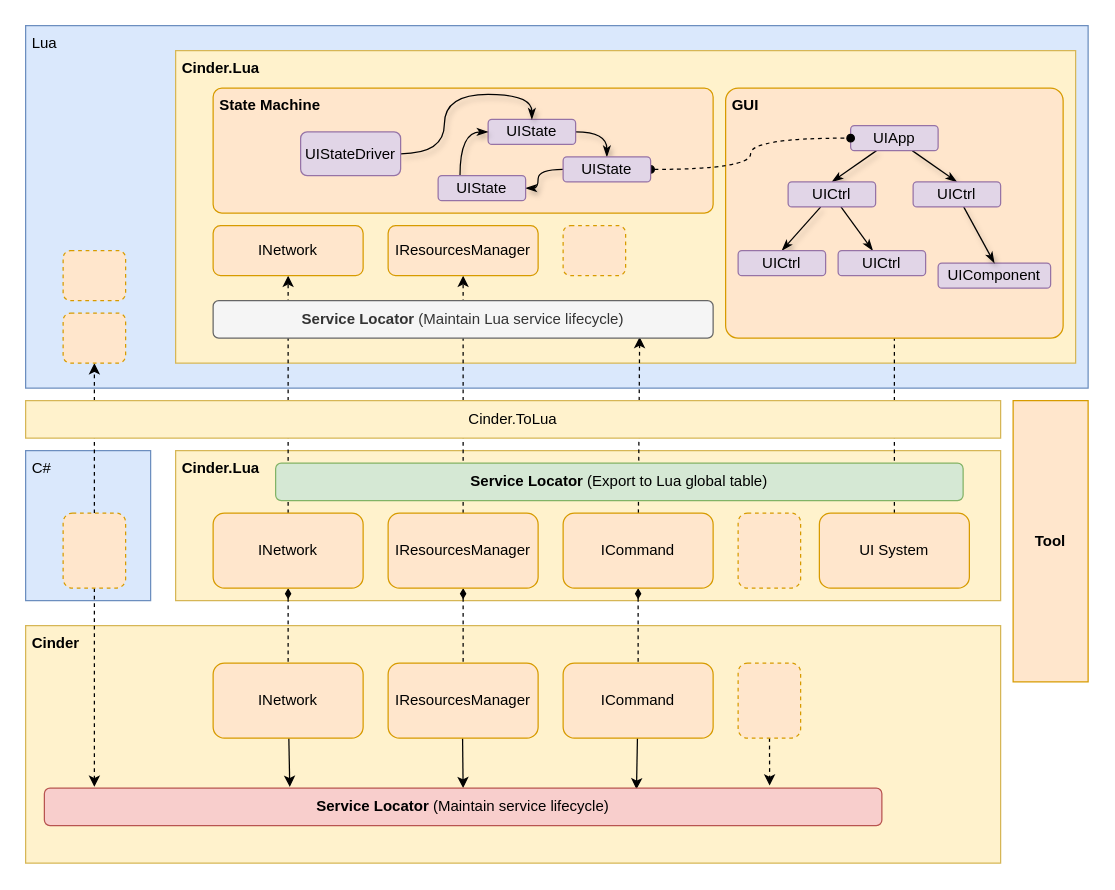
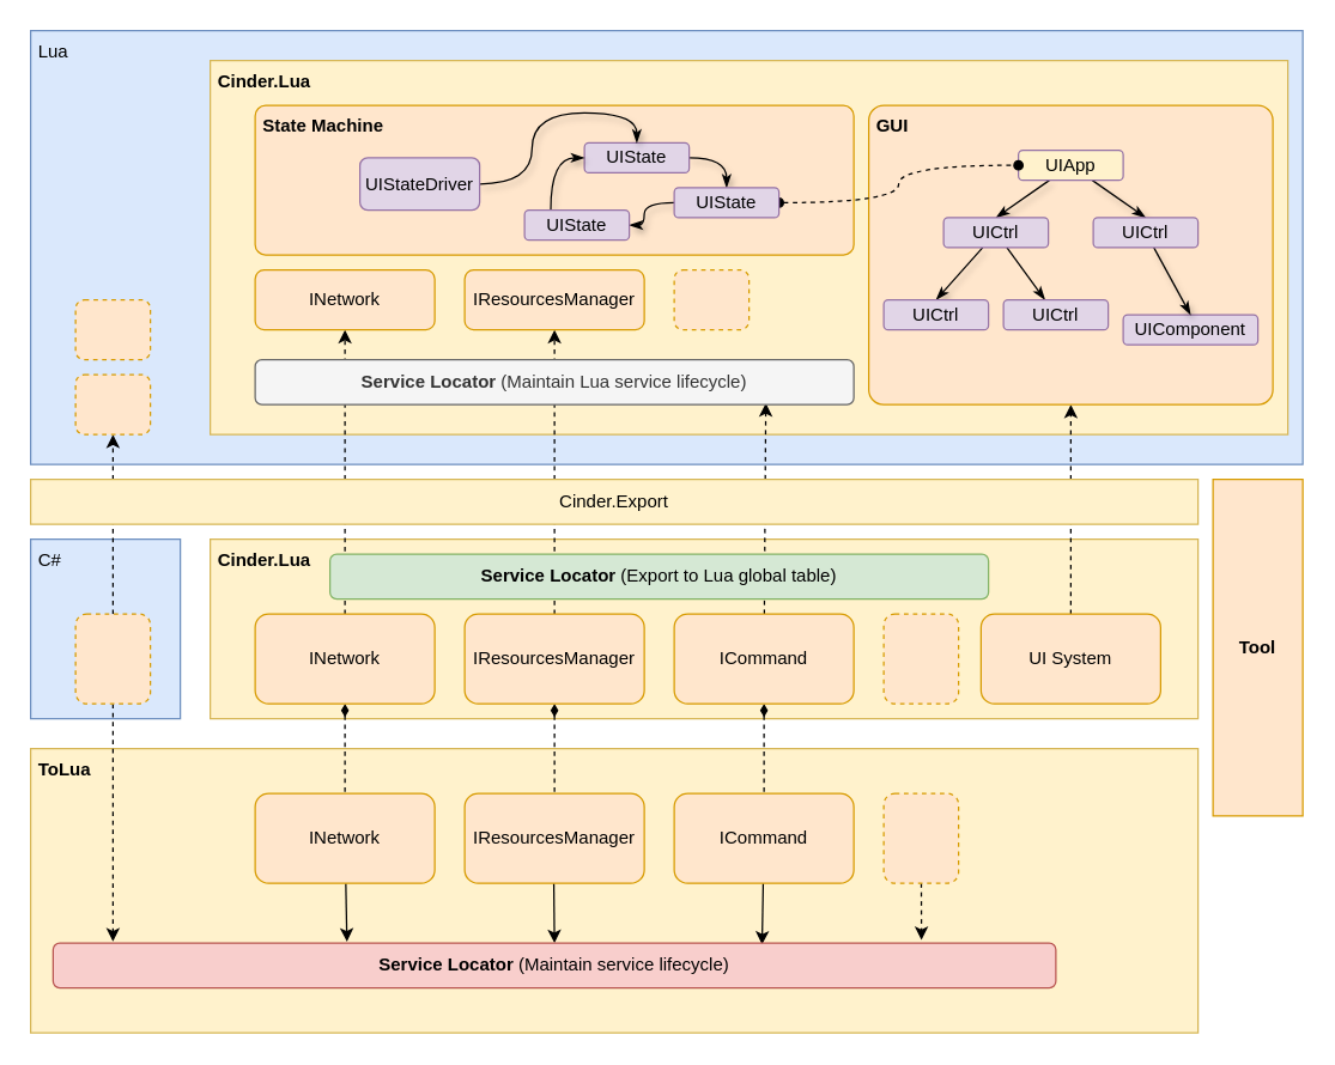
  <mxCell id="0" />
  <mxCell id="1" parent="0" />
  <mxCell id="2" value="&amp;nbsp;C#" style="rounded=0;whiteSpace=wrap;html=1;align=left;fillColor=#dae8fc;strokeColor=#6c8ebf;fontColor=#000000;verticalAlign=top;" parent="1" vertex="1"><mxGeometry x="20" y="360" width="100" height="120" as="geometry" /></mxCell>
  <mxCell id="3" value="&amp;nbsp;Lua" style="rounded=0;whiteSpace=wrap;html=1;align=left;fillColor=#dae8fc;strokeColor=#6c8ebf;fontColor=#000000;verticalAlign=top;" parent="1" vertex="1"><mxGeometry x="20" y="20" width="850" height="290" as="geometry" /></mxCell>
  <mxCell id="4" value="&amp;nbsp;Cinder.Lua" style="rounded=0;whiteSpace=wrap;html=1;align=left;verticalAlign=top;fillColor=#fff2cc;strokeColor=#d6b656;fontColor=#000000;fontStyle=1" parent="1" vertex="1"><mxGeometry x="140" y="40" width="720" height="250" as="geometry" /></mxCell>
- <mxCell id="5" value="&amp;nbsp;Cinder" style="rounded=0;whiteSpace=wrap;html=1;align=left;verticalAlign=top;fillColor=#fff2cc;strokeColor=#d6b656;fontColor=#000000;fontStyle=1" parent="1" vertex="1"><mxGeometry x="20" y="500" width="780" height="190" as="geometry" /></mxCell>
+ <mxCell id="5" value="&amp;nbsp;ToLua" style="rounded=0;whiteSpace=wrap;html=1;align=left;verticalAlign=top;fillColor=#fff2cc;strokeColor=#d6b656;fontColor=#000000;fontStyle=1" parent="1" vertex="1"><mxGeometry x="20" y="500" width="780" height="190" as="geometry" /></mxCell>
  <mxCell id="6" style="rounded=0;orthogonalLoop=1;jettySize=auto;html=1;strokeColor=#000000;entryX=0.293;entryY=-0.033;entryDx=0;entryDy=0;entryPerimeter=0;" parent="1" source="7" target="26" edge="1"><mxGeometry relative="1" as="geometry"><mxPoint x="225" y="632" as="targetPoint" /></mxGeometry></mxCell>
  <mxCell id="7" value="INetwork" style="rounded=1;whiteSpace=wrap;html=1;align=center;fillColor=#ffe6cc;strokeColor=#d79b00;fontColor=#000000;" parent="1" vertex="1"><mxGeometry x="170" y="530" width="120" height="60" as="geometry" /></mxCell>
  <mxCell id="8" style="rounded=0;orthogonalLoop=1;jettySize=auto;html=1;entryX=0.5;entryY=0;entryDx=0;entryDy=0;strokeColor=#000000;" parent="1" target="26" edge="1"><mxGeometry relative="1" as="geometry"><mxPoint x="369.565" y="590" as="sourcePoint" /><mxPoint x="368.97" y="630.99" as="targetPoint" /></mxGeometry></mxCell>
  <mxCell id="9" value="IResourcesManager" style="rounded=1;whiteSpace=wrap;html=1;align=center;fillColor=#ffe6cc;strokeColor=#d79b00;fontColor=#000000;" parent="1" vertex="1"><mxGeometry x="310" y="530" width="120" height="60" as="geometry" /></mxCell>
  <mxCell id="10" style="rounded=0;orthogonalLoop=1;jettySize=auto;html=1;strokeColor=#000000;entryX=0.707;entryY=0.033;entryDx=0;entryDy=0;entryPerimeter=0;" parent="1" source="11" target="26" edge="1"><mxGeometry relative="1" as="geometry"><mxPoint x="515" y="628" as="targetPoint" /></mxGeometry></mxCell>
  <mxCell id="11" value="ICommand" style="rounded=1;whiteSpace=wrap;html=1;align=center;fillColor=#ffe6cc;strokeColor=#d79b00;fontColor=#000000;" parent="1" vertex="1"><mxGeometry x="450" y="530" width="120" height="60" as="geometry" /></mxCell>
  <mxCell id="12" style="rounded=0;orthogonalLoop=1;jettySize=auto;html=1;dashed=1;strokeColor=#000000;entryX=0.866;entryY=-0.067;entryDx=0;entryDy=0;entryPerimeter=0;" parent="1" source="13" target="26" edge="1"><mxGeometry relative="1" as="geometry" /></mxCell>
  <mxCell id="13" value="" style="rounded=1;whiteSpace=wrap;html=1;align=center;dashed=1;fillColor=#ffe6cc;strokeColor=#d79b00;fontColor=#000000;" parent="1" vertex="1"><mxGeometry x="590" y="530" width="50" height="60" as="geometry" /></mxCell>
  <mxCell id="14" value="&amp;nbsp;Cinder.Lua" style="rounded=0;whiteSpace=wrap;html=1;align=left;verticalAlign=top;fillColor=#fff2cc;strokeColor=#d6b656;fontColor=#000000;fontStyle=1" parent="1" vertex="1"><mxGeometry x="140" y="360" width="660" height="120" as="geometry" /></mxCell>
  <mxCell id="15" style="edgeStyle=orthogonalEdgeStyle;rounded=0;orthogonalLoop=1;jettySize=auto;html=1;entryX=0.5;entryY=0;entryDx=0;entryDy=0;dashed=1;strokeColor=#000000;startArrow=diamondThin;startFill=1;endArrow=none;endFill=0;" parent="1" source="17" target="7" edge="1"><mxGeometry relative="1" as="geometry" /></mxCell>
  <mxCell id="16" style="rounded=0;orthogonalLoop=1;jettySize=auto;html=1;entryX=0.5;entryY=1;entryDx=0;entryDy=0;dashed=1;strokeColor=#000000;labelBorderColor=#FFFFFF;" parent="1" source="17" target="32" edge="1"><mxGeometry relative="1" as="geometry" /></mxCell>
  <mxCell id="17" value="INetwork" style="rounded=1;whiteSpace=wrap;html=1;align=center;fillColor=#ffe6cc;strokeColor=#d79b00;fontColor=#000000;" parent="1" vertex="1"><mxGeometry x="170" y="410" width="120" height="60" as="geometry" /></mxCell>
  <mxCell id="18" style="edgeStyle=orthogonalEdgeStyle;rounded=0;orthogonalLoop=1;jettySize=auto;html=1;dashed=1;strokeColor=#000000;endArrow=none;endFill=0;startArrow=diamondThin;startFill=1;" parent="1" source="20" target="9" edge="1"><mxGeometry relative="1" as="geometry" /></mxCell>
  <mxCell id="19" style="edgeStyle=none;rounded=0;orthogonalLoop=1;jettySize=auto;html=1;entryX=0.5;entryY=1;entryDx=0;entryDy=0;dashed=1;strokeColor=#000000;" parent="1" source="20" target="33" edge="1"><mxGeometry relative="1" as="geometry" /></mxCell>
  <mxCell id="20" value="IResourcesManager" style="rounded=1;whiteSpace=wrap;html=1;align=center;fillColor=#ffe6cc;strokeColor=#d79b00;fontColor=#000000;labelBackgroundColor=none;" parent="1" vertex="1"><mxGeometry x="310" y="410" width="120" height="60" as="geometry" /></mxCell>
  <mxCell id="21" style="edgeStyle=orthogonalEdgeStyle;rounded=0;orthogonalLoop=1;jettySize=auto;html=1;entryX=0.5;entryY=0;entryDx=0;entryDy=0;dashed=1;strokeColor=#000000;endArrow=none;endFill=0;startArrow=diamondThin;startFill=1;" parent="1" source="23" target="11" edge="1"><mxGeometry relative="1" as="geometry" /></mxCell>
  <mxCell id="22" style="edgeStyle=none;rounded=0;orthogonalLoop=1;jettySize=auto;html=1;entryX=0.853;entryY=0.967;entryDx=0;entryDy=0;dashed=1;strokeColor=#000000;entryPerimeter=0;" parent="1" source="23" target="48" edge="1"><mxGeometry relative="1" as="geometry"><mxPoint x="510" y="280" as="targetPoint" /></mxGeometry></mxCell>
  <mxCell id="23" value="ICommand" style="rounded=1;whiteSpace=wrap;html=1;align=center;fillColor=#ffe6cc;strokeColor=#d79b00;fontColor=#000000;" parent="1" vertex="1"><mxGeometry x="450" y="410" width="120" height="60" as="geometry" /></mxCell>
- <mxCell id="24" style="edgeStyle=none;rounded=0;orthogonalLoop=1;jettySize=auto;html=1;entryX=0.5;entryY=1;entryDx=0;entryDy=0;dashed=1;strokeColor=#000000;endArrow=none;" parent="1" source="25" target="31" edge="1"><mxGeometry relative="1" as="geometry" /></mxCell>
+ <mxCell id="24" style="edgeStyle=none;rounded=0;orthogonalLoop=1;jettySize=auto;html=1;entryX=0.5;entryY=1;entryDx=0;entryDy=0;dashed=1;strokeColor=#000000;" parent="1" source="25" target="31" edge="1"><mxGeometry relative="1" as="geometry" /></mxCell>
  <mxCell id="25" value="UI System" style="rounded=1;whiteSpace=wrap;html=1;align=center;fillColor=#ffe6cc;strokeColor=#d79b00;fontColor=#000000;" parent="1" vertex="1"><mxGeometry x="655" y="410" width="120" height="60" as="geometry" /></mxCell>
  <mxCell id="26" value="Service Locator&amp;nbsp;&lt;span style=&quot;font-weight: normal&quot;&gt;(Maintain service lifecycle)&lt;/span&gt;" style="rounded=1;whiteSpace=wrap;html=1;align=center;fillColor=#f8cecc;strokeColor=#b85450;fontColor=#000000;fontStyle=1" parent="1" vertex="1"><mxGeometry x="35" y="630" width="670" height="30" as="geometry" /></mxCell>
  <mxCell id="27" style="rounded=0;orthogonalLoop=1;jettySize=auto;html=1;exitX=0.5;exitY=1;exitDx=0;exitDy=0;strokeColor=#000000;dashed=1;" parent="1" source="47" edge="1"><mxGeometry relative="1" as="geometry"><mxPoint x="75" y="629" as="targetPoint" /></mxGeometry></mxCell>
  <mxCell id="28" style="rounded=0;orthogonalLoop=1;jettySize=auto;html=1;entryX=0.5;entryY=1;entryDx=0;entryDy=0;dashed=1;exitX=0.5;exitY=0;exitDx=0;exitDy=0;" parent="1" source="47" target="60" edge="1"><mxGeometry relative="1" as="geometry" /></mxCell>
  <mxCell id="29" value="" style="rounded=1;whiteSpace=wrap;html=1;align=center;dashed=1;fillColor=#ffe6cc;strokeColor=#d79b00;fontColor=#000000;" parent="1" vertex="1"><mxGeometry x="590" y="410" width="50" height="60" as="geometry" /></mxCell>
- <mxCell id="30" value="Service Locator &lt;span style=&quot;font-weight: normal&quot;&gt;(Export to Lua global table)&lt;/span&gt;" style="rounded=1;whiteSpace=wrap;html=1;align=center;fillColor=#d5e8d4;strokeColor=#82b366;fontColor=#000000;fontStyle=1" parent="1" vertex="1"><mxGeometry x="220" y="370" width="550" height="30" as="geometry" /></mxCell>
+ <mxCell id="30" value="Service Locator &lt;span style=&quot;font-weight: normal&quot;&gt;(Export to Lua global table)&lt;/span&gt;" style="rounded=1;whiteSpace=wrap;html=1;align=center;fillColor=#d5e8d4;strokeColor=#82b366;fontColor=#000000;fontStyle=1" parent="1" vertex="1"><mxGeometry x="220" y="370" width="440" height="30" as="geometry" /></mxCell>
  <mxCell id="31" value="&amp;nbsp;GUI" style="rounded=1;whiteSpace=wrap;html=1;align=left;fillColor=#ffe6cc;strokeColor=#d79b00;fontColor=#000000;verticalAlign=top;arcSize=5;fontStyle=1" parent="1" vertex="1"><mxGeometry x="580" y="70" width="270" height="200" as="geometry" /></mxCell>
  <mxCell id="32" value="INetwork" style="rounded=1;whiteSpace=wrap;html=1;align=center;fillColor=#ffe6cc;strokeColor=#d79b00;fontColor=#000000;" parent="1" vertex="1"><mxGeometry x="170" y="180" width="120" height="40" as="geometry" /></mxCell>
  <mxCell id="33" value="IResourcesManager" style="rounded=1;whiteSpace=wrap;html=1;align=center;fillColor=#ffe6cc;strokeColor=#d79b00;fontColor=#000000;" parent="1" vertex="1"><mxGeometry x="310" y="180" width="120" height="40" as="geometry" /></mxCell>
  <mxCell id="34" style="rounded=0;orthogonalLoop=1;jettySize=auto;html=1;entryX=0.5;entryY=0;entryDx=0;entryDy=0;shadow=1;startArrow=none;startFill=0;endArrow=classicThin;endFill=1;strokeColor=#000000;fontColor=#000000;" parent="1" source="36" target="39" edge="1"><mxGeometry relative="1" as="geometry" /></mxCell>
  <mxCell id="35" style="edgeStyle=none;rounded=0;orthogonalLoop=1;jettySize=auto;html=1;shadow=1;startArrow=none;startFill=0;endArrow=classicThin;endFill=1;strokeColor=#000000;fontColor=#000000;entryX=0.5;entryY=0;entryDx=0;entryDy=0;" parent="1" source="36" target="56" edge="1"><mxGeometry relative="1" as="geometry" /></mxCell>
- <mxCell id="36" value="UIApp" style="rounded=1;whiteSpace=wrap;html=1;labelBackgroundColor=none;align=center;fillColor=#e1d5e7;strokeColor=#9673a6;fontColor=#000000;" parent="1" vertex="1"><mxGeometry x="680" y="100" width="70" height="20" as="geometry" /></mxCell>
+ <mxCell id="36" value="UIApp" style="rounded=1;whiteSpace=wrap;html=1;labelBackgroundColor=none;align=center;fillColor=#fff2cc;strokeColor=#9673a6;fontColor=#000000;" parent="1" vertex="1"><mxGeometry x="680" y="100" width="70" height="20" as="geometry" /></mxCell>
  <mxCell id="37" style="edgeStyle=none;rounded=0;orthogonalLoop=1;jettySize=auto;html=1;entryX=0.5;entryY=0;entryDx=0;entryDy=0;shadow=1;startArrow=none;startFill=0;endArrow=classicThin;endFill=1;strokeColor=#000000;fontColor=#000000;" parent="1" source="39" target="57" edge="1"><mxGeometry relative="1" as="geometry" /></mxCell>
  <mxCell id="38" style="rounded=0;orthogonalLoop=1;jettySize=auto;html=1;startArrow=none;startFill=0;endArrow=classicThin;endFill=1;" parent="1" source="39" target="62" edge="1"><mxGeometry relative="1" as="geometry" /></mxCell>
  <mxCell id="39" value="UICtrl" style="rounded=1;whiteSpace=wrap;html=1;labelBackgroundColor=none;align=center;fillColor=#e1d5e7;strokeColor=#9673a6;fontColor=#000000;" parent="1" vertex="1"><mxGeometry x="630" y="145" width="70" height="20" as="geometry" /></mxCell>
  <mxCell id="40" value="UIComponent" style="rounded=1;whiteSpace=wrap;html=1;labelBackgroundColor=none;align=center;fillColor=#e1d5e7;strokeColor=#9673a6;fontColor=#000000;" parent="1" vertex="1"><mxGeometry x="750" y="210" width="90" height="20" as="geometry" /></mxCell>
  <mxCell id="41" value="&amp;nbsp;State Machine" style="rounded=1;whiteSpace=wrap;html=1;align=left;fillColor=#ffe6cc;strokeColor=#d79b00;fontColor=#000000;verticalAlign=top;arcSize=7;fontStyle=1" parent="1" vertex="1"><mxGeometry x="170" y="70" width="400" height="100" as="geometry" /></mxCell>
  <mxCell id="42" style="edgeStyle=orthogonalEdgeStyle;rounded=0;orthogonalLoop=1;jettySize=auto;html=1;entryX=0.5;entryY=0;entryDx=0;entryDy=0;shadow=1;startArrow=none;startFill=0;endArrow=classicThin;endFill=1;strokeColor=#000000;fontColor=#000000;curved=1;exitX=1;exitY=0.5;exitDx=0;exitDy=0;" parent="1" source="43" target="51" edge="1"><mxGeometry relative="1" as="geometry" /></mxCell>
  <mxCell id="43" value="UIState" style="rounded=1;whiteSpace=wrap;html=1;labelBackgroundColor=none;align=center;fillColor=#e1d5e7;strokeColor=#9673a6;fontColor=#000000;" parent="1" vertex="1"><mxGeometry x="390" y="95" width="70" height="20" as="geometry" /></mxCell>
  <mxCell id="44" style="edgeStyle=orthogonalEdgeStyle;curved=1;rounded=0;orthogonalLoop=1;jettySize=auto;html=1;entryX=0.5;entryY=0;entryDx=0;entryDy=0;shadow=1;startArrow=none;startFill=0;endArrow=classicThin;endFill=1;strokeColor=#000000;fontColor=#000000;exitX=1;exitY=0.5;exitDx=0;exitDy=0;" parent="1" source="45" target="43" edge="1"><mxGeometry relative="1" as="geometry" /></mxCell>
  <mxCell id="45" value="UIStateDriver" style="rounded=1;whiteSpace=wrap;html=1;labelBackgroundColor=none;align=center;fillColor=#e1d5e7;strokeColor=#9673a6;fontColor=#000000;" parent="1" vertex="1"><mxGeometry x="240" y="105" width="80" height="35" as="geometry" /></mxCell>
  <mxCell id="46" value="" style="rounded=1;whiteSpace=wrap;html=1;align=center;dashed=1;fillColor=#ffe6cc;strokeColor=#d79b00;fontColor=#000000;" parent="1" vertex="1"><mxGeometry x="450" y="180" width="50" height="40" as="geometry" /></mxCell>
  <mxCell id="47" value="" style="rounded=1;whiteSpace=wrap;html=1;align=center;dashed=1;fillColor=#ffe6cc;strokeColor=#d79b00;fontColor=#000000;" parent="1" vertex="1"><mxGeometry x="50" y="410" width="50" height="60" as="geometry" /></mxCell>
  <mxCell id="48" value="Service Locator &lt;span style=&quot;font-weight: normal&quot;&gt;(Maintain Lua service lifecycle)&lt;/span&gt;" style="rounded=1;whiteSpace=wrap;html=1;align=center;fillColor=#f5f5f5;strokeColor=#666666;fontColor=#333333;labelBackgroundColor=none;labelBorderColor=none;fontStyle=1" parent="1" vertex="1"><mxGeometry x="170" y="240" width="400" height="30" as="geometry" /></mxCell>
  <mxCell id="49" style="edgeStyle=orthogonalEdgeStyle;curved=1;rounded=0;orthogonalLoop=1;jettySize=auto;html=1;entryX=1;entryY=0.5;entryDx=0;entryDy=0;shadow=1;startArrow=none;startFill=0;endArrow=classicThin;endFill=1;strokeColor=#000000;fontColor=#000000;exitX=0;exitY=0.5;exitDx=0;exitDy=0;" parent="1" source="51" target="53" edge="1"><mxGeometry relative="1" as="geometry"><Array as="points"><mxPoint x="430" y="135" /><mxPoint x="430" y="150" /></Array></mxGeometry></mxCell>
  <mxCell id="50" style="edgeStyle=orthogonalEdgeStyle;rounded=0;orthogonalLoop=1;jettySize=auto;html=1;entryX=0;entryY=0.5;entryDx=0;entryDy=0;dashed=1;curved=1;endArrow=oval;endFill=1;startArrow=oval;startFill=1;" parent="1" source="51" target="36" edge="1"><mxGeometry relative="1" as="geometry" /></mxCell>
  <mxCell id="51" value="UIState" style="rounded=1;whiteSpace=wrap;html=1;labelBackgroundColor=none;align=center;fillColor=#e1d5e7;strokeColor=#9673a6;fontColor=#000000;" parent="1" vertex="1"><mxGeometry x="450" y="125" width="70" height="20" as="geometry" /></mxCell>
  <mxCell id="52" style="edgeStyle=orthogonalEdgeStyle;curved=1;rounded=0;orthogonalLoop=1;jettySize=auto;html=1;entryX=0;entryY=0.5;entryDx=0;entryDy=0;shadow=1;startArrow=none;startFill=0;endArrow=classicThin;endFill=1;strokeColor=#000000;fontColor=#000000;exitX=0.25;exitY=0;exitDx=0;exitDy=0;" parent="1" source="53" target="43" edge="1"><mxGeometry relative="1" as="geometry" /></mxCell>
  <mxCell id="53" value="UIState" style="rounded=1;whiteSpace=wrap;html=1;labelBackgroundColor=none;align=center;fillColor=#e1d5e7;strokeColor=#9673a6;fontColor=#000000;" parent="1" vertex="1"><mxGeometry x="350" y="140" width="70" height="20" as="geometry" /></mxCell>
  <mxCell id="54" style="edgeStyle=none;rounded=0;orthogonalLoop=1;jettySize=auto;html=1;exitX=0.25;exitY=0;exitDx=0;exitDy=0;shadow=1;startArrow=diamondThin;startFill=1;endArrow=none;endFill=0;strokeColor=#000000;fontColor=#000000;" parent="1" source="53" target="53" edge="1"><mxGeometry relative="1" as="geometry" /></mxCell>
  <mxCell id="55" style="edgeStyle=none;rounded=0;orthogonalLoop=1;jettySize=auto;html=1;entryX=0.5;entryY=0;entryDx=0;entryDy=0;shadow=1;startArrow=none;startFill=0;endArrow=classicThin;endFill=1;strokeColor=#000000;fontColor=#000000;" parent="1" source="56" target="40" edge="1"><mxGeometry relative="1" as="geometry" /></mxCell>
  <mxCell id="56" value="UICtrl" style="rounded=1;whiteSpace=wrap;html=1;labelBackgroundColor=none;align=center;fillColor=#e1d5e7;strokeColor=#9673a6;fontColor=#000000;" parent="1" vertex="1"><mxGeometry x="730" y="145" width="70" height="20" as="geometry" /></mxCell>
  <mxCell id="57" value="UICtrl" style="rounded=1;whiteSpace=wrap;html=1;labelBackgroundColor=none;align=center;fillColor=#e1d5e7;strokeColor=#9673a6;fontColor=#000000;" parent="1" vertex="1"><mxGeometry x="590" y="200" width="70" height="20" as="geometry" /></mxCell>
- <mxCell id="58" value="Cinder.ToLua" style="rounded=0;whiteSpace=wrap;html=1;align=center;fillColor=#fff2cc;strokeColor=#d6b656;fontColor=#000000;" parent="1" vertex="1"><mxGeometry x="20" y="320" width="780" height="30" as="geometry" /></mxCell>
+ <mxCell id="58" value="Cinder.Export" style="rounded=0;whiteSpace=wrap;html=1;align=center;fillColor=#fff2cc;strokeColor=#d6b656;fontColor=#000000;" parent="1" vertex="1"><mxGeometry x="20" y="320" width="780" height="30" as="geometry" /></mxCell>
  <mxCell id="59" value="Tool" style="rounded=0;whiteSpace=wrap;html=1;labelBackgroundColor=none;align=center;fillColor=#ffe6cc;strokeColor=#d79b00;horizontal=1;fontColor=#000000;fontStyle=1" parent="1" vertex="1"><mxGeometry x="810" y="320" width="60" height="225" as="geometry" /></mxCell>
  <mxCell id="60" value="" style="rounded=1;whiteSpace=wrap;html=1;align=center;dashed=1;fillColor=#ffe6cc;strokeColor=#d79b00;fontColor=#000000;" parent="1" vertex="1"><mxGeometry x="50" y="250" width="50" height="40" as="geometry" /></mxCell>
  <mxCell id="61" value="" style="rounded=1;whiteSpace=wrap;html=1;align=center;dashed=1;fillColor=#ffe6cc;strokeColor=#d79b00;fontColor=#000000;" parent="1" vertex="1"><mxGeometry x="50" y="200" width="50" height="40" as="geometry" /></mxCell>
  <mxCell id="62" value="UICtrl" style="rounded=1;whiteSpace=wrap;html=1;labelBackgroundColor=none;align=center;fillColor=#e1d5e7;strokeColor=#9673a6;fontColor=#000000;" parent="1" vertex="1"><mxGeometry x="670" y="200" width="70" height="20" as="geometry" /></mxCell>
